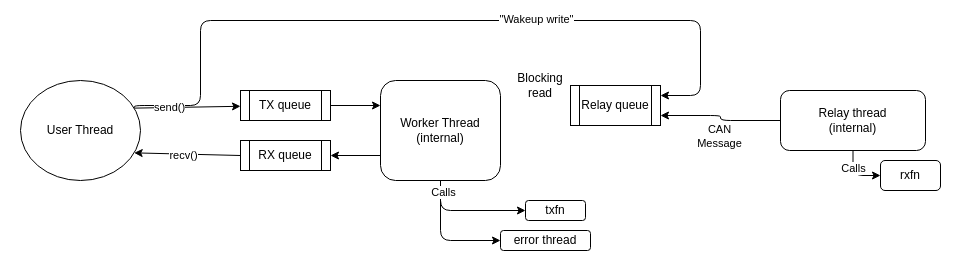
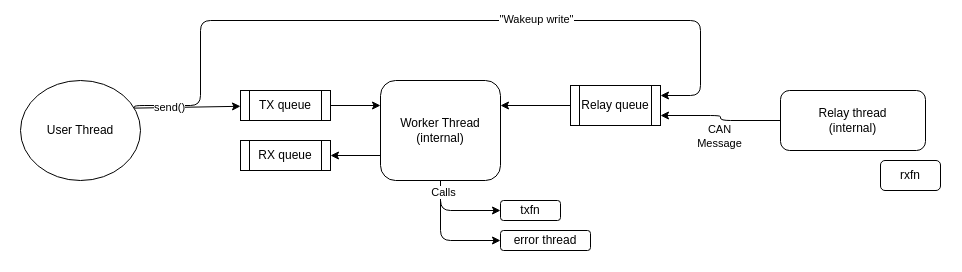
  <mxCell id="0" />
  <mxCell id="1" parent="0" />
  <mxCell id="2" style="edgeStyle=orthogonalEdgeStyle;html=1;exitX=1;exitY=0.25;exitDx=0;exitDy=0;entryX=1;entryY=0.25;entryDx=0;entryDy=0;" edge="1" parent="1" source="6" target="23"><mxGeometry relative="1" as="geometry"><Array as="points"><mxPoint x="200" y="105" /><mxPoint x="200" y="20" /><mxPoint x="700" y="20" /><mxPoint x="700" y="95" /></Array></mxGeometry></mxCell>
  <mxCell id="3" value="&quot;Wakeup write&quot;" style="edgeLabel;html=1;align=center;verticalAlign=middle;resizable=0;points=[];" vertex="1" connectable="0" parent="2"><mxGeometry x="0.271" y="2" relative="1" as="geometry"><mxPoint as="offset" /></mxGeometry></mxCell>
  <mxCell id="4" style="edgeStyle=none;html=1;exitX=1;exitY=0.25;exitDx=0;exitDy=0;" edge="1" parent="1" source="6" target="18"><mxGeometry relative="1" as="geometry" /></mxCell>
  <mxCell id="5" value="send()" style="edgeLabel;html=1;align=center;verticalAlign=middle;resizable=0;points=[];" vertex="1" connectable="0" parent="4"><mxGeometry x="0.479" y="-1" relative="1" as="geometry"><mxPoint x="-44" y="-1" as="offset" /></mxGeometry></mxCell>
  <mxCell id="6" value="User Thread" style="ellipse;whiteSpace=wrap;html=1;" vertex="1" parent="1"><mxGeometry x="20" y="80" width="120" height="100" as="geometry" /></mxCell>
  <mxCell id="7" style="edgeStyle=none;html=1;exitX=0;exitY=0.75;exitDx=0;exitDy=0;entryX=1;entryY=0.5;entryDx=0;entryDy=0;" edge="1" parent="1" source="11" target="21"><mxGeometry relative="1" as="geometry" /></mxCell>
  <mxCell id="8" style="edgeStyle=orthogonalEdgeStyle;html=1;exitX=0.5;exitY=1;exitDx=0;exitDy=0;entryX=0;entryY=0.5;entryDx=0;entryDy=0;" edge="1" parent="1" source="11" target="25"><mxGeometry relative="1" as="geometry" /></mxCell>
  <mxCell id="9" style="edgeStyle=orthogonalEdgeStyle;html=1;exitX=0.5;exitY=1;exitDx=0;exitDy=0;entryX=0;entryY=0.5;entryDx=0;entryDy=0;" edge="1" parent="1" source="11" target="26"><mxGeometry relative="1" as="geometry" /></mxCell>
  <mxCell id="10" value="Calls" style="edgeLabel;html=1;align=center;verticalAlign=middle;resizable=0;points=[];" vertex="1" connectable="0" parent="9"><mxGeometry x="-0.822" y="2" relative="1" as="geometry"><mxPoint as="offset" /></mxGeometry></mxCell>
  <mxCell id="11" value="Worker Thread&lt;br&gt;(internal)" style="rounded=1;whiteSpace=wrap;html=1;" vertex="1" parent="1"><mxGeometry x="380" y="80" width="120" height="100" as="geometry" /></mxCell>
- <mxCell id="12" style="edgeStyle=orthogonalEdgeStyle;html=1;exitX=0.5;exitY=1;exitDx=0;exitDy=0;entryX=0;entryY=0.5;entryDx=0;entryDy=0;" edge="1" parent="1" source="16" target="24"><mxGeometry relative="1" as="geometry" /></mxCell>
- <mxCell id="13" value="Calls" style="edgeLabel;html=1;align=center;verticalAlign=middle;resizable=0;points=[];" vertex="1" connectable="0" parent="12"><mxGeometry x="-0.703" y="-1" relative="1" as="geometry"><mxPoint x="1" y="9" as="offset" /></mxGeometry></mxCell>
  <mxCell id="14" style="edgeStyle=orthogonalEdgeStyle;html=1;exitX=0;exitY=0.5;exitDx=0;exitDy=0;entryX=1;entryY=0.75;entryDx=0;entryDy=0;" edge="1" parent="1" source="16" target="23"><mxGeometry relative="1" as="geometry" /></mxCell>
  <mxCell id="15" value="CAN&lt;br&gt;Message" style="edgeLabel;html=1;align=center;verticalAlign=middle;resizable=0;points=[];" vertex="1" connectable="0" parent="14"><mxGeometry x="-0.215" y="2" relative="1" as="geometry"><mxPoint x="-13" y="13" as="offset" /></mxGeometry></mxCell>
  <mxCell id="16" value="Relay thread&lt;br&gt;(internal)" style="rounded=1;whiteSpace=wrap;html=1;verticalAlign=middle;" vertex="1" parent="1"><mxGeometry x="780" y="90" width="145" height="60" as="geometry" /></mxCell>
  <mxCell id="17" style="edgeStyle=none;html=1;exitX=1;exitY=0.5;exitDx=0;exitDy=0;entryX=0;entryY=0.25;entryDx=0;entryDy=0;" edge="1" parent="1" source="18" target="11"><mxGeometry relative="1" as="geometry" /></mxCell>
  <mxCell id="18" value="TX queue" style="shape=process;whiteSpace=wrap;html=1;backgroundOutline=1;" vertex="1" parent="1"><mxGeometry x="240" y="90" width="90" height="30" as="geometry" /></mxCell>
- <mxCell id="19" style="edgeStyle=none;html=1;exitX=0;exitY=0.5;exitDx=0;exitDy=0;entryX=1;entryY=0.75;entryDx=0;entryDy=0;" edge="1" parent="1" source="21" target="6"><mxGeometry relative="1" as="geometry" /></mxCell>
- <mxCell id="20" value="recv()" style="edgeLabel;html=1;align=center;verticalAlign=middle;resizable=0;points=[];" vertex="1" connectable="0" parent="19"><mxGeometry x="-0.429" y="3" relative="1" as="geometry"><mxPoint x="-27" y="-3" as="offset" /></mxGeometry></mxCell>
  <mxCell id="21" value="RX queue" style="shape=process;whiteSpace=wrap;html=1;backgroundOutline=1;" vertex="1" parent="1"><mxGeometry x="240" y="140" width="90" height="30" as="geometry" /></mxCell>
+ <mxCell id="22" style="edgeStyle=orthogonalEdgeStyle;html=1;exitX=0;exitY=0.5;exitDx=0;exitDy=0;entryX=1;entryY=0.25;entryDx=0;entryDy=0;" edge="1" parent="1" source="23" target="11"><mxGeometry relative="1" as="geometry" /></mxCell>
  <mxCell id="23" value="Relay queue" style="shape=process;whiteSpace=wrap;html=1;backgroundOutline=1;" vertex="1" parent="1"><mxGeometry x="570" y="85" width="90" height="40" as="geometry" /></mxCell>
  <mxCell id="24" value="rxfn" style="rounded=1;whiteSpace=wrap;html=1;" vertex="1" parent="1"><mxGeometry x="880" y="160" width="60" height="30" as="geometry" /></mxCell>
- <mxCell id="25" value="txfn" style="rounded=1;whiteSpace=wrap;html=1;" vertex="1" parent="1"><mxGeometry x="525" y="200" width="60" height="20" as="geometry" /></mxCell>
+ <mxCell id="25" value="txfn" style="rounded=1;whiteSpace=wrap;html=1;" vertex="1" parent="1"><mxGeometry x="500" y="200" width="60" height="20" as="geometry" /></mxCell>
  <mxCell id="26" value="error thread" style="rounded=1;whiteSpace=wrap;html=1;" vertex="1" parent="1"><mxGeometry x="500" y="230" width="90" height="20" as="geometry" /></mxCell>
- <mxCell id="27" value="Blocking read" style="text;html=1;strokeColor=none;fillColor=none;align=center;verticalAlign=middle;whiteSpace=wrap;rounded=0;" vertex="1" parent="1"><mxGeometry x="510" y="70" width="60" height="30" as="geometry" /></mxCell>
